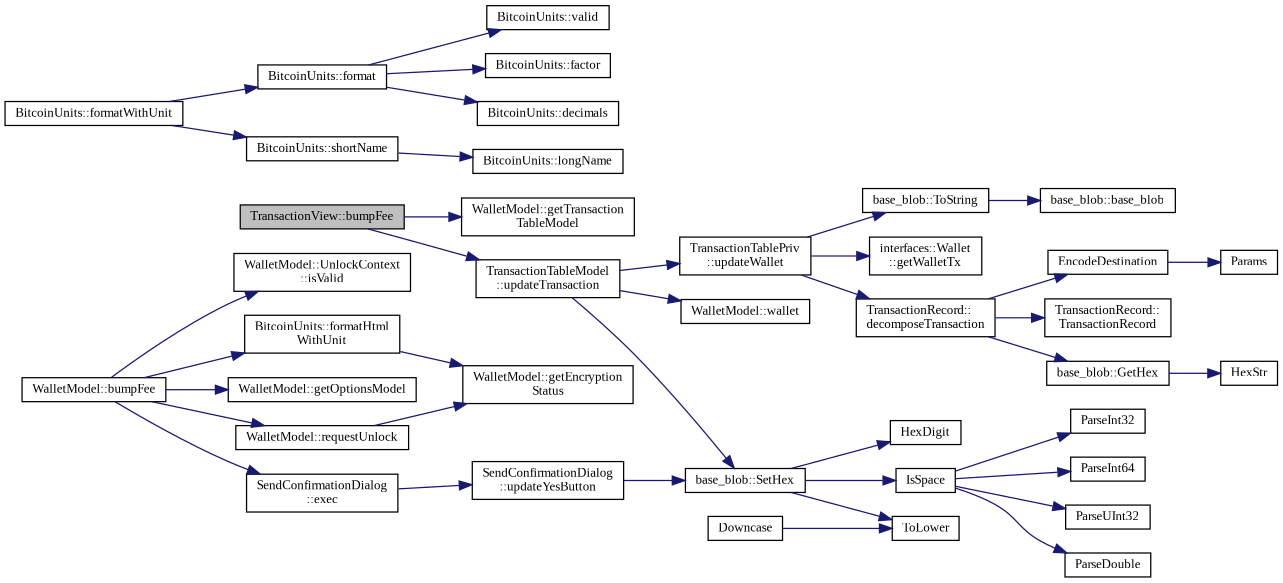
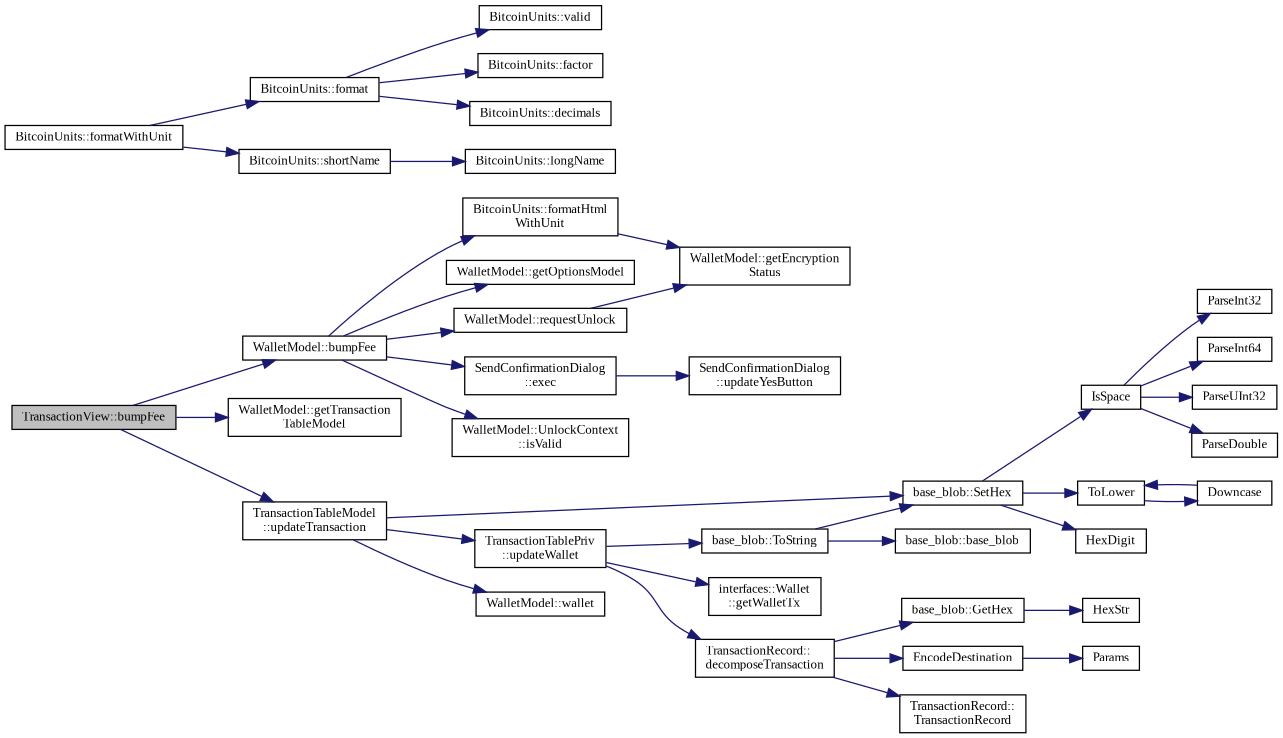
  digraph {
    fontname="Liberation Serif"
    rankdir=LR
    node [color=black fillcolor=white fontname="Liberation Serif" fontsize=10 shape=record style=filled]
    edge [color=midnightblue fontname="Liberation Serif" fontsize=10 labelfontname=Helvetica labelfontsize=10 style=solid]
    n1 [fillcolor=grey75 fontcolor=black height=0.2 label="TransactionView::bumpFee" width=0.4]
    n2 [height=0.2 label="WalletModel::bumpFee" width=0.4]
    n3 [height=0.2 label="WalletModel::getTransaction\lTableModel" width=0.4]
    n4 [height=0.2 label="TransactionTableModel\l::updateTransaction" width=0.4]
    n5 [height=0.2 label="base_blob::SetHex" width=0.4]
    n6 [height=0.2 label=IsSpace width=0.4]
    n7 [height=0.2 label=ToLower width=0.4]
    n8 [height=0.2 label=HexDigit width=0.4]
    n9 [height=0.2 label="BitcoinUnits::formatHtml\lWithUnit" width=0.4]
    n10 [height=0.2 label="WalletModel::getOptionsModel" width=0.4]
    n11 [height=0.2 label="SendConfirmationDialog\l::exec" width=0.4]
    n12 [height=0.2 label="WalletModel::requestUnlock" width=0.4]
    n13 [height=0.2 label="WalletModel::UnlockContext\l::isValid" width=0.4]
    n14 [height=0.2 label="TransactionTablePriv\l::updateWallet" width=0.4]
    n15 [height=0.2 label="WalletModel::wallet" width=0.4]
    n16 [height=0.2 label=ParseInt32 width=0.4]
    n17 [height=0.2 label=ParseInt64 width=0.4]
    n18 [height=0.2 label=ParseUInt32 width=0.4]
    n19 [height=0.2 label=ParseDouble width=0.4]
    n20 [height=0.2 label=Downcase width=0.4]
    n21 [height=0.2 label="WalletModel::getEncryption\lStatus" width=0.4]
    n22 [height=0.2 label="SendConfirmationDialog\l::updateYesButton" width=0.4]
    n23 [height=0.2 label="BitcoinUnits::formatWithUnit" width=0.4]
    n24 [height=0.2 label="BitcoinUnits::format" width=0.4]
    n25 [height=0.2 label="BitcoinUnits::shortName" width=0.4]
    n26 [height=0.2 label="BitcoinUnits::valid" width=0.4]
    n27 [height=0.2 label="BitcoinUnits::factor" width=0.4]
    n28 [height=0.2 label="BitcoinUnits::decimals" width=0.4]
    n29 [height=0.2 label="BitcoinUnits::longName" width=0.4]
    n30 [height=0.2 label="base_blob::ToString" width=0.4]
    n31 [height=0.2 label="interfaces::Wallet\l::getWalletTx" width=0.4]
    n32 [height=0.2 label="TransactionRecord::\ldecomposeTransaction" width=0.4]
    n33 [height=0.2 label="base_blob::base_blob" width=0.4]
    n34 [height=0.2 label="base_blob::GetHex" width=0.4]
    n35 [height=0.2 label=EncodeDestination width=0.4]
    n36 [height=0.2 label="TransactionRecord::\lTransactionRecord" width=0.4]
    n37 [height=0.2 label=HexStr width=0.4]
    n38 [height=0.2 label=Params width=0.4]
+   n1 -> n2
    n1 -> n3
    n1 -> n4
    n2 -> n9
    n2 -> n10
    n2 -> n11
    n2 -> n12
    n2 -> n13
    n4 -> n5
    n4 -> n14
    n4 -> n15
    n5 -> n6
    n5 -> n7
    n5 -> n8
    n6 -> n16
    n6 -> n17
    n6 -> n18
    n6 -> n19
+   n7 -> n20
    n9 -> n21
    n11 -> n22
    n12 -> n21
    n14 -> n30
    n14 -> n31
    n14 -> n32
    n20 -> n7
    n23 -> n24
    n23 -> n25
    n24 -> n26
    n24 -> n27
    n24 -> n28
    n25 -> n29
-   n22 -> n5
+   n30 -> n5
    n30 -> n33
    n32 -> n34
    n32 -> n35
    n32 -> n36
    n34 -> n37
    n35 -> n38
  }
